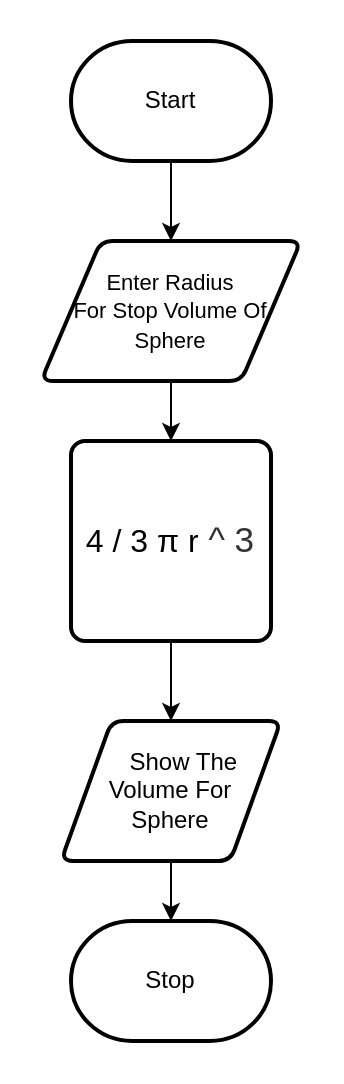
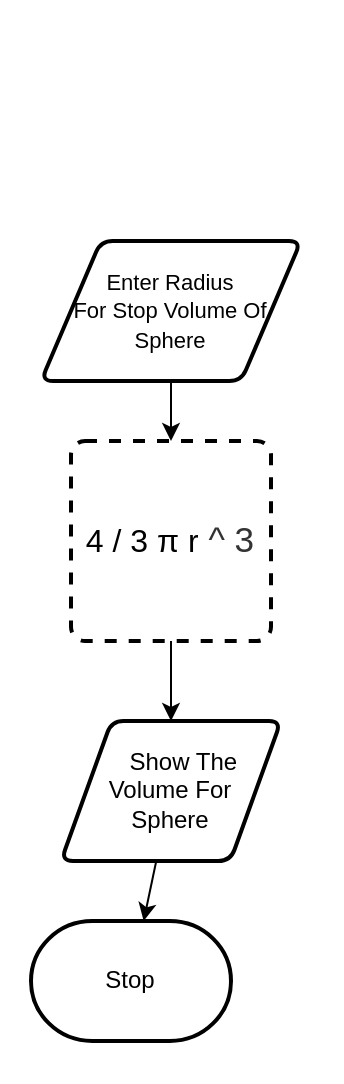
  <mxCell id="0" />
  <mxCell id="1" parent="0" />
- <mxCell id="2" style="edgeStyle=none;html=1;" edge="1" source="3" target="5" parent="1"><mxGeometry relative="1" as="geometry" /></mxCell>
- <mxCell id="3" value="Start" style="strokeWidth=2;html=1;shape=mxgraph.flowchart.terminator;whiteSpace=wrap;" vertex="1" parent="1"><mxGeometry x="35" y="20" width="100" height="60" as="geometry" /></mxCell>
  <mxCell id="4" style="edgeStyle=none;html=1;" edge="1" source="5" target="7" parent="1"><mxGeometry relative="1" as="geometry" /></mxCell>
  <mxCell id="5" value="&lt;font style=&quot;font-size: 11px&quot;&gt;Enter Radius&lt;br&gt;For Stop Volume Of Sphere&lt;/font&gt;" style="shape=parallelogram;html=1;strokeWidth=2;perimeter=parallelogramPerimeter;whiteSpace=wrap;rounded=1;arcSize=12;size=0.23;" vertex="1" parent="1"><mxGeometry x="20" y="120" width="130" height="70" as="geometry" /></mxCell>
  <mxCell id="6" style="edgeStyle=none;html=1;" edge="1" source="7" target="9" parent="1"><mxGeometry relative="1" as="geometry" /></mxCell>
- <mxCell id="7" value="&lt;span style=&quot;font-size: 16px&quot;&gt;4 / 3 π r&lt;/span&gt;&lt;font color=&quot;#333333&quot; face=&quot;Arial, sans-serif&quot;&gt;&lt;span style=&quot;font-size: 17.568px ; background-color: rgb(255 , 255 , 255)&quot;&gt;&amp;nbsp;^ 3&lt;/span&gt;&lt;/font&gt;" style="rounded=1;whiteSpace=wrap;html=1;absoluteArcSize=1;arcSize=14;strokeWidth=2;" vertex="1" parent="1"><mxGeometry x="35" y="220" width="100" height="100" as="geometry" /></mxCell>
+ <mxCell id="7" value="&lt;span style=&quot;font-size: 16px&quot;&gt;4 / 3 π r&lt;/span&gt;&lt;font color=&quot;#333333&quot; face=&quot;Arial, sans-serif&quot;&gt;&lt;span style=&quot;font-size: 17.568px ; background-color: rgb(255 , 255 , 255)&quot;&gt;&amp;nbsp;^ 3&lt;/span&gt;&lt;/font&gt;" style="rounded=1;whiteSpace=wrap;html=1;absoluteArcSize=1;arcSize=14;strokeWidth=2;dashed=1;" vertex="1" parent="1"><mxGeometry x="35" y="220" width="100" height="100" as="geometry" /></mxCell>
  <mxCell id="8" style="edgeStyle=none;html=1;" edge="1" source="9" target="10" parent="1"><mxGeometry relative="1" as="geometry" /></mxCell>
  <mxCell id="9" value="&amp;nbsp; &amp;nbsp; Show The Volume For &lt;br&gt;Sphere" style="shape=parallelogram;html=1;strokeWidth=2;perimeter=parallelogramPerimeter;whiteSpace=wrap;rounded=1;arcSize=12;size=0.23;" vertex="1" parent="1"><mxGeometry x="30" y="360" width="110" height="70" as="geometry" /></mxCell>
- <mxCell id="10" value="Stop" style="strokeWidth=2;html=1;shape=mxgraph.flowchart.terminator;whiteSpace=wrap;" vertex="1" parent="1"><mxGeometry x="35" y="460" width="100" height="60" as="geometry" /></mxCell>
+ <mxCell id="10" value="Stop" style="strokeWidth=2;html=1;shape=mxgraph.flowchart.terminator;whiteSpace=wrap;" vertex="1" parent="1"><mxGeometry x="15" y="460" width="100" height="60" as="geometry" /></mxCell>
